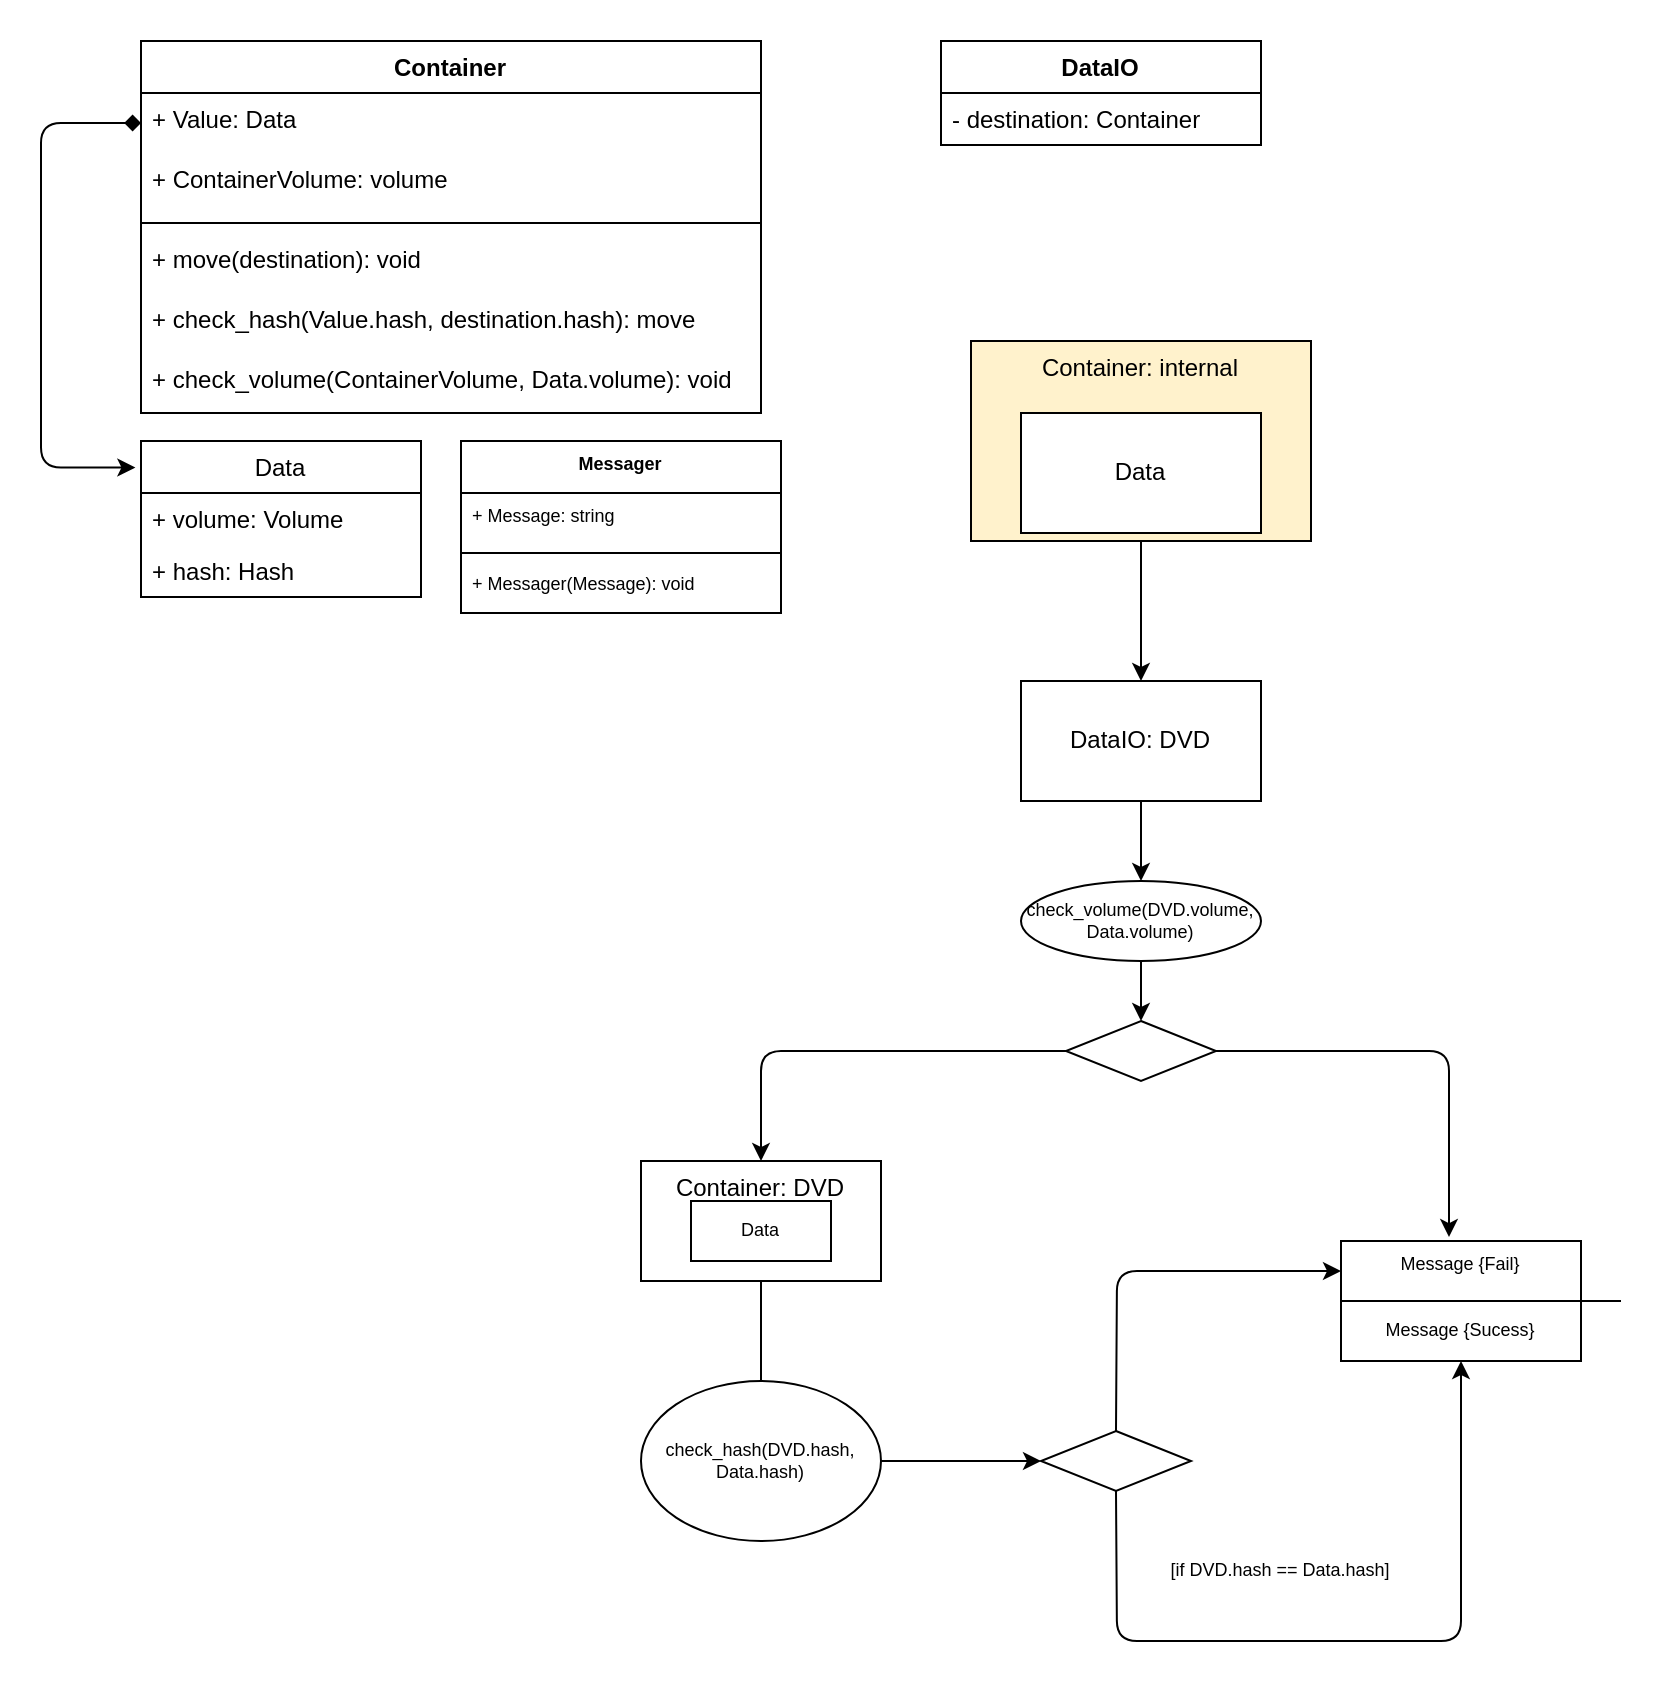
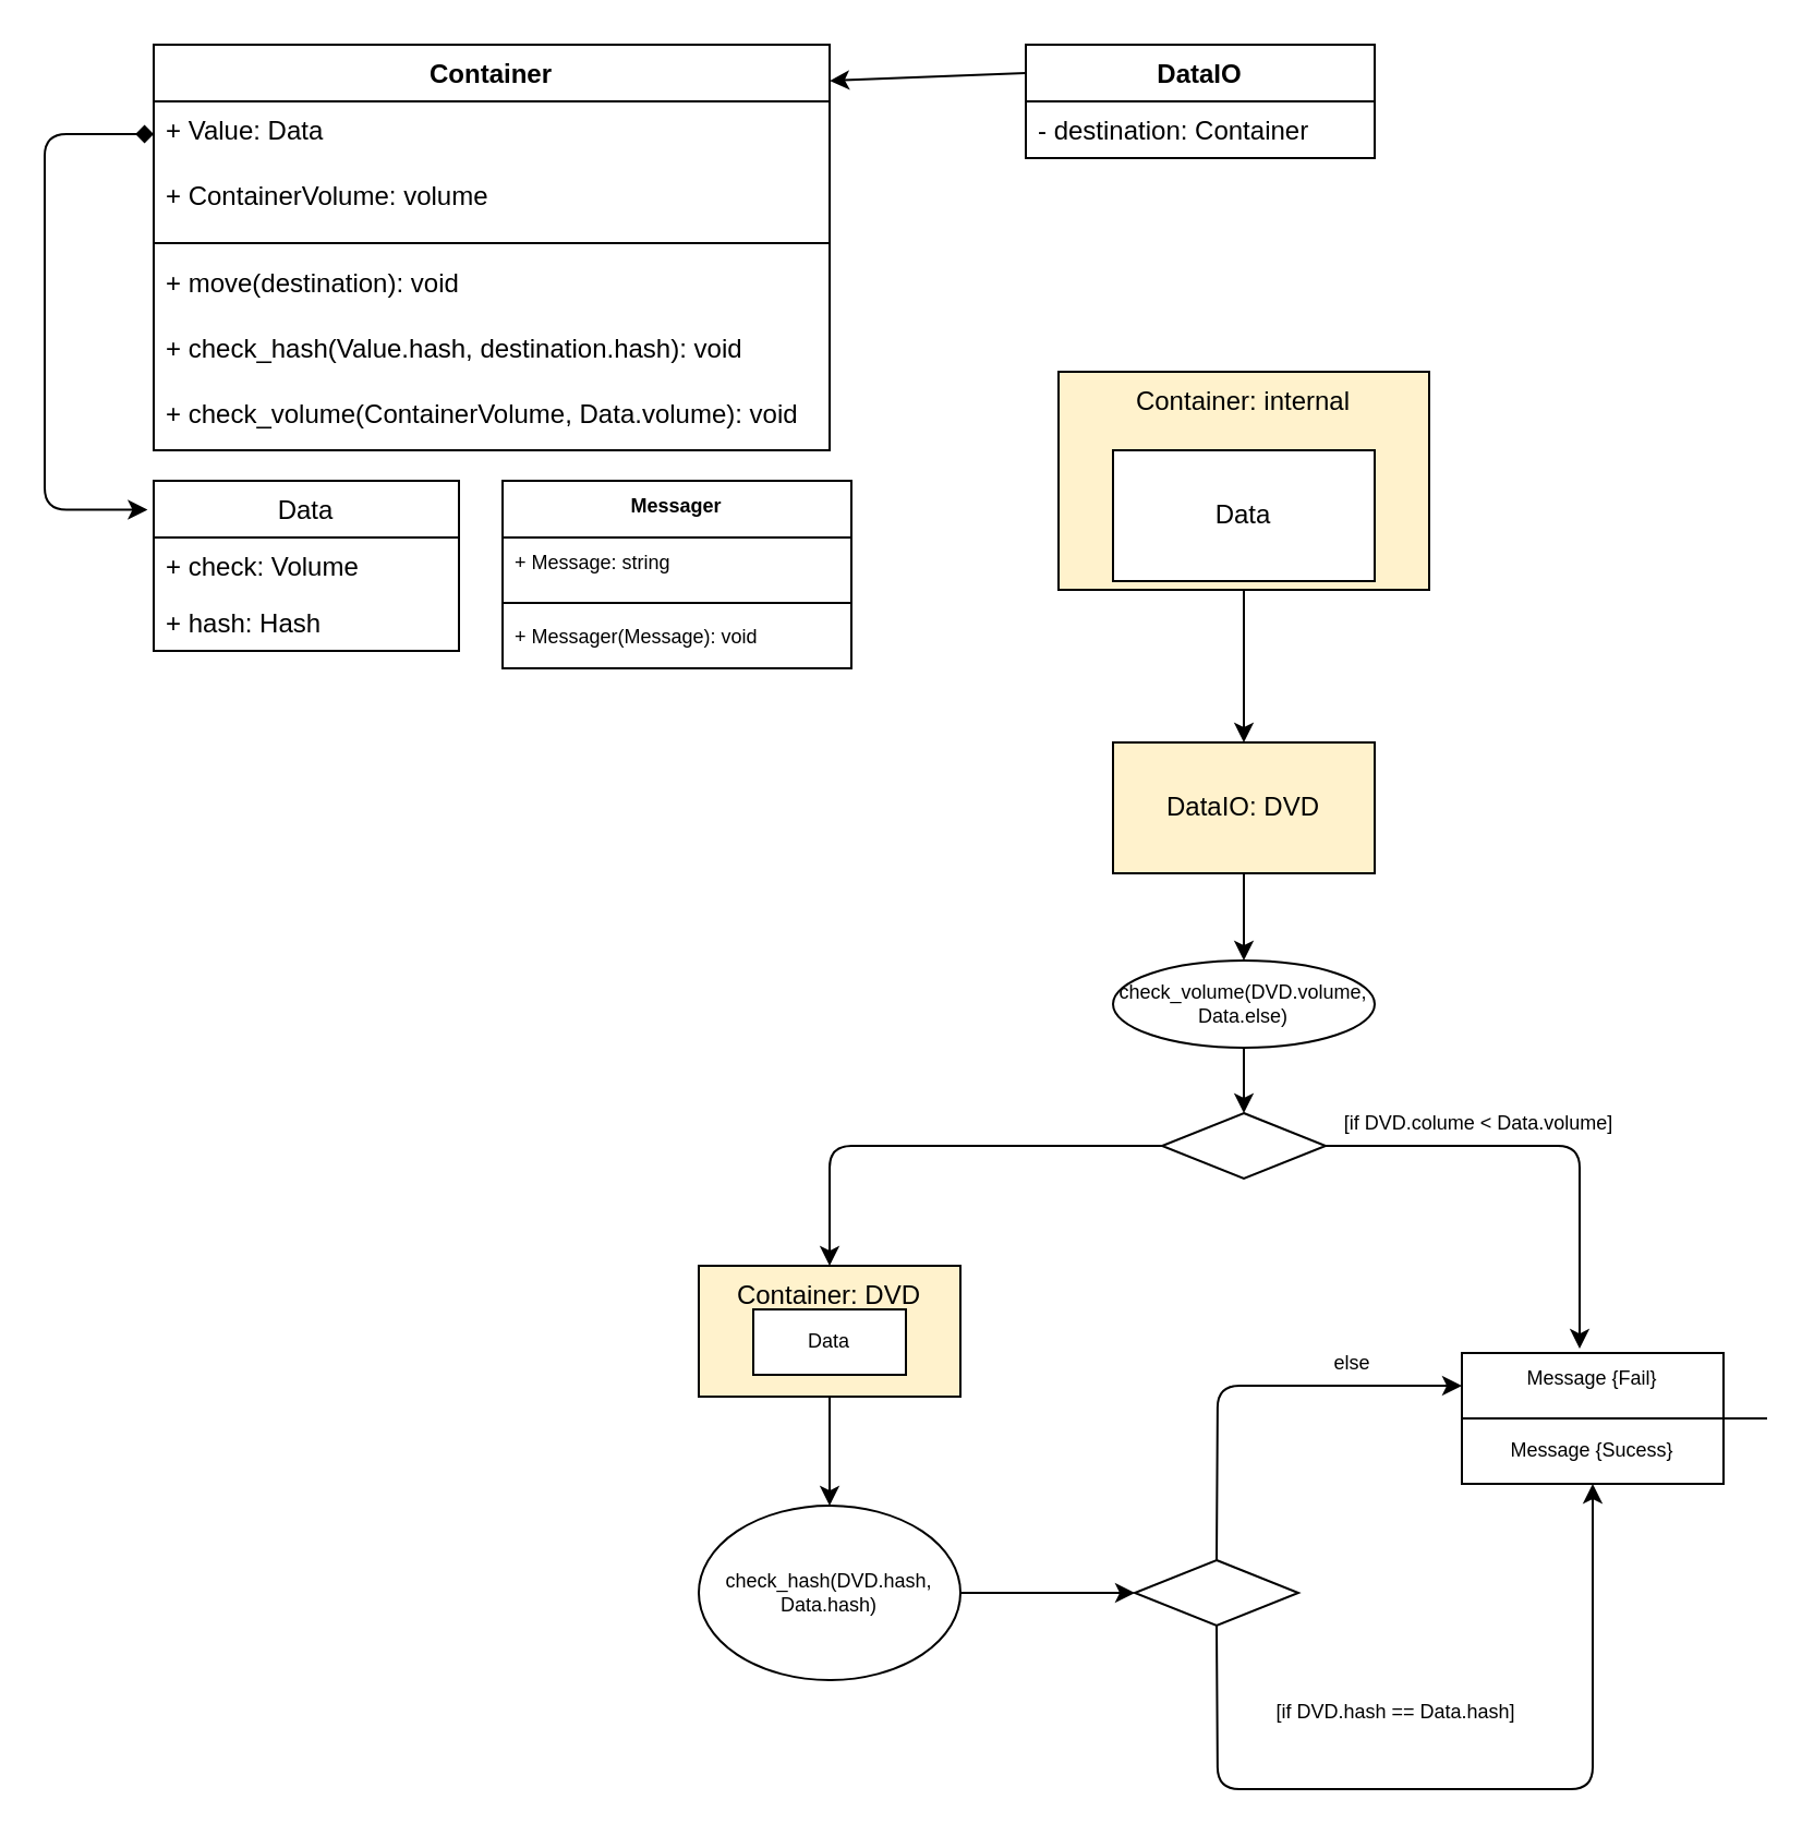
  <mxCell id="0" />
  <mxCell id="1" parent="0" />
  <mxCell id="2" value="Container" style="swimlane;fontStyle=1;align=center;verticalAlign=top;childLayout=stackLayout;horizontal=1;startSize=26;horizontalStack=0;resizeParent=1;resizeParentMax=0;resizeLast=0;collapsible=1;marginBottom=0;" parent="1" vertex="1"><mxGeometry x="70" y="20" width="310" height="186" as="geometry" /></mxCell>
  <mxCell id="3" value="+ Value: Data" style="text;strokeColor=none;fillColor=none;align=left;verticalAlign=top;spacingLeft=4;spacingRight=4;overflow=hidden;rotatable=0;points=[[0,0.5],[1,0.5]];portConstraint=eastwest;" parent="2" vertex="1"><mxGeometry y="26" width="310" height="30" as="geometry" /></mxCell>
  <mxCell id="4" value="+ ContainerVolume: volume" style="text;strokeColor=none;fillColor=none;align=left;verticalAlign=top;spacingLeft=4;spacingRight=4;overflow=hidden;rotatable=0;points=[[0,0.5],[1,0.5]];portConstraint=eastwest;" parent="2" vertex="1"><mxGeometry y="56" width="310" height="30" as="geometry" /></mxCell>
  <mxCell id="5" value="" style="line;strokeWidth=1;fillColor=none;align=left;verticalAlign=middle;spacingTop=-1;spacingLeft=3;spacingRight=3;rotatable=0;labelPosition=right;points=[];portConstraint=eastwest;" parent="2" vertex="1"><mxGeometry y="86" width="310" height="10" as="geometry" /></mxCell>
  <mxCell id="6" value="+ move(destination): void" style="text;strokeColor=none;fillColor=none;align=left;verticalAlign=top;spacingLeft=4;spacingRight=4;overflow=hidden;rotatable=0;points=[[0,0.5],[1,0.5]];portConstraint=eastwest;" parent="2" vertex="1"><mxGeometry y="96" width="310" height="30" as="geometry" /></mxCell>
- <mxCell id="7" value="+ check_hash(Value.hash, destination.hash): move" style="text;strokeColor=none;fillColor=none;align=left;verticalAlign=top;spacingLeft=4;spacingRight=4;overflow=hidden;rotatable=0;points=[[0,0.5],[1,0.5]];portConstraint=eastwest;" vertex="1" parent="2"><mxGeometry y="126" width="310" height="30" as="geometry" /></mxCell>
+ <mxCell id="7" value="+ check_hash(Value.hash, destination.hash): void" style="text;strokeColor=none;fillColor=none;align=left;verticalAlign=top;spacingLeft=4;spacingRight=4;overflow=hidden;rotatable=0;points=[[0,0.5],[1,0.5]];portConstraint=eastwest;" vertex="1" parent="2"><mxGeometry y="126" width="310" height="30" as="geometry" /></mxCell>
  <mxCell id="8" value="+ check_volume(ContainerVolume, Data.volume): void" style="text;strokeColor=none;fillColor=none;align=left;verticalAlign=top;spacingLeft=4;spacingRight=4;overflow=hidden;rotatable=0;points=[[0,0.5],[1,0.5]];portConstraint=eastwest;" vertex="1" parent="2"><mxGeometry y="156" width="310" height="30" as="geometry" /></mxCell>
  <mxCell id="9" value="Data" style="swimlane;fontStyle=0;childLayout=stackLayout;horizontal=1;startSize=26;fillColor=none;horizontalStack=0;resizeParent=1;resizeParentMax=0;resizeLast=0;collapsible=1;marginBottom=0;" parent="1" vertex="1"><mxGeometry x="70" y="220" width="140" height="78" as="geometry" /></mxCell>
- <mxCell id="10" value="+ volume: Volume" style="text;strokeColor=none;fillColor=none;align=left;verticalAlign=top;spacingLeft=4;spacingRight=4;overflow=hidden;rotatable=0;points=[[0,0.5],[1,0.5]];portConstraint=eastwest;" parent="9" vertex="1"><mxGeometry y="26" width="140" height="26" as="geometry" /></mxCell>
+ <mxCell id="10" value="+ check: Volume" style="text;strokeColor=none;fillColor=none;align=left;verticalAlign=top;spacingLeft=4;spacingRight=4;overflow=hidden;rotatable=0;points=[[0,0.5],[1,0.5]];portConstraint=eastwest;" parent="9" vertex="1"><mxGeometry y="26" width="140" height="26" as="geometry" /></mxCell>
  <mxCell id="11" value="+ hash: Hash" style="text;strokeColor=none;fillColor=none;align=left;verticalAlign=top;spacingLeft=4;spacingRight=4;overflow=hidden;rotatable=0;points=[[0,0.5],[1,0.5]];portConstraint=eastwest;" parent="9" vertex="1"><mxGeometry y="52" width="140" height="26" as="geometry" /></mxCell>
  <mxCell id="12" style="edgeStyle=elbowEdgeStyle;html=1;exitX=0;exitY=0.5;exitDx=0;exitDy=0;entryX=-0.02;entryY=0.17;entryDx=0;entryDy=0;entryPerimeter=0;startArrow=diamond;startFill=1;" parent="1" source="3" target="9" edge="1"><mxGeometry relative="1" as="geometry"><Array as="points"><mxPoint x="20" y="230" /></Array></mxGeometry></mxCell>
+ <mxCell id="13" style="edgeStyle=none;html=1;exitX=0;exitY=0.25;exitDx=0;exitDy=0;entryX=1;entryY=0.089;entryDx=0;entryDy=0;entryPerimeter=0;" edge="1" parent="1" source="14" target="2"><mxGeometry relative="1" as="geometry" /></mxCell>
  <mxCell id="14" value="DataIO" style="swimlane;fontStyle=1;align=center;verticalAlign=top;childLayout=stackLayout;horizontal=1;startSize=26;horizontalStack=0;resizeParent=1;resizeParentMax=0;resizeLast=0;collapsible=1;marginBottom=0;" vertex="1" parent="1"><mxGeometry x="470" y="20" width="160" height="52" as="geometry" /></mxCell>
  <mxCell id="15" value="- destination: Container" style="text;strokeColor=none;fillColor=none;align=left;verticalAlign=top;spacingLeft=4;spacingRight=4;overflow=hidden;rotatable=0;points=[[0,0.5],[1,0.5]];portConstraint=eastwest;" vertex="1" parent="14"><mxGeometry y="26" width="160" height="26" as="geometry" /></mxCell>
  <mxCell id="16" value="Container: internal" style="rounded=0;whiteSpace=wrap;html=1;verticalAlign=top;fillColor=#fff2cc;" vertex="1" parent="1"><mxGeometry x="485" y="170" width="170" height="100" as="geometry" /></mxCell>
- <mxCell id="17" value="Container: DVD" style="rounded=0;whiteSpace=wrap;html=1;verticalAlign=top;" vertex="1" parent="1"><mxGeometry x="320" y="580" width="120" height="60" as="geometry" /></mxCell>
+ <mxCell id="17" value="Container: DVD" style="rounded=0;whiteSpace=wrap;html=1;verticalAlign=top;fillColor=#fff2cc;" vertex="1" parent="1"><mxGeometry x="320" y="580" width="120" height="60" as="geometry" /></mxCell>
  <mxCell id="18" value="" style="endArrow=classic;html=1;entryX=0.5;entryY=0;entryDx=0;entryDy=0;exitX=0.5;exitY=1;exitDx=0;exitDy=0;" edge="1" parent="1" source="16"><mxGeometry width="50" height="50" relative="1" as="geometry"><mxPoint x="380" y="300" as="sourcePoint" /><mxPoint x="570" y="340" as="targetPoint" /></mxGeometry></mxCell>
  <mxCell id="19" value="Data" style="rounded=0;whiteSpace=wrap;html=1;" vertex="1" parent="1"><mxGeometry x="510" y="206" width="120" height="60" as="geometry" /></mxCell>
- <mxCell id="20" value="DataIO: DVD" style="rounded=0;whiteSpace=wrap;html=1;" vertex="1" parent="1"><mxGeometry x="510" y="340" width="120" height="60" as="geometry" /></mxCell>
- <mxCell id="21" value="check_volume(DVD.volume, Data.volume)" style="ellipse;whiteSpace=wrap;html=1;fontSize=9;" vertex="1" parent="1"><mxGeometry x="510" y="440" width="120" height="40" as="geometry" /></mxCell>
+ <mxCell id="20" value="DataIO: DVD" style="rounded=0;whiteSpace=wrap;html=1;fillColor=#fff2cc;" vertex="1" parent="1"><mxGeometry x="510" y="340" width="120" height="60" as="geometry" /></mxCell>
+ <mxCell id="21" value="check_volume(DVD.volume, Data.else)" style="ellipse;whiteSpace=wrap;html=1;fontSize=9;" vertex="1" parent="1"><mxGeometry x="510" y="440" width="120" height="40" as="geometry" /></mxCell>
  <mxCell id="22" value="" style="endArrow=classic;html=1;fontSize=9;exitX=0.5;exitY=1;exitDx=0;exitDy=0;entryX=0.5;entryY=0;entryDx=0;entryDy=0;" edge="1" parent="1" source="20" target="21"><mxGeometry width="50" height="50" relative="1" as="geometry"><mxPoint x="380" y="600" as="sourcePoint" /><mxPoint x="430" y="550" as="targetPoint" /></mxGeometry></mxCell>
  <mxCell id="23" value="Data" style="rounded=0;whiteSpace=wrap;html=1;fontSize=9;" vertex="1" parent="1"><mxGeometry x="345" y="600" width="70" height="30" as="geometry" /></mxCell>
  <mxCell id="24" value="" style="rhombus;whiteSpace=wrap;html=1;fontSize=9;" vertex="1" parent="1"><mxGeometry x="532.5" y="510" width="75" height="30" as="geometry" /></mxCell>
  <mxCell id="25" value="" style="endArrow=classic;html=1;fontSize=9;exitX=0.5;exitY=1;exitDx=0;exitDy=0;entryX=0.5;entryY=0;entryDx=0;entryDy=0;" edge="1" parent="1" source="21" target="24"><mxGeometry width="50" height="50" relative="1" as="geometry"><mxPoint x="380" y="500" as="sourcePoint" /><mxPoint x="430" y="450" as="targetPoint" /></mxGeometry></mxCell>
  <mxCell id="26" value="" style="endArrow=classic;html=1;fontSize=9;entryX=0.5;entryY=0;entryDx=0;entryDy=0;exitX=0;exitY=0.5;exitDx=0;exitDy=0;" edge="1" parent="1" source="24" target="17"><mxGeometry width="50" height="50" relative="1" as="geometry"><mxPoint x="380" y="500" as="sourcePoint" /><mxPoint x="430" y="450" as="targetPoint" /><Array as="points"><mxPoint x="380" y="525" /></Array></mxGeometry></mxCell>
  <mxCell id="27" value="Message {Fail}" style="rounded=0;whiteSpace=wrap;html=1;fontSize=9;verticalAlign=top;" vertex="1" parent="1"><mxGeometry x="670" y="620" width="120" height="60" as="geometry" /></mxCell>
- <mxCell id="28" value="" style="endArrow=none;html=1;fontSize=9;exitX=0.5;exitY=1;exitDx=0;exitDy=0;" edge="1" parent="1" source="17" target="29"><mxGeometry width="50" height="50" relative="1" as="geometry"><mxPoint x="670" y="580" as="sourcePoint" /><mxPoint x="380" y="700" as="targetPoint" /></mxGeometry></mxCell>
+ <mxCell id="28" value="" style="endArrow=classic;html=1;fontSize=9;exitX=0.5;exitY=1;exitDx=0;exitDy=0;" edge="1" parent="1" source="17" target="29"><mxGeometry width="50" height="50" relative="1" as="geometry"><mxPoint x="670" y="580" as="sourcePoint" /><mxPoint x="380" y="700" as="targetPoint" /></mxGeometry></mxCell>
  <mxCell id="29" value="check_hash(DVD.hash, Data.hash)" style="ellipse;whiteSpace=wrap;html=1;fontSize=9;" vertex="1" parent="1"><mxGeometry x="320" y="690" width="120" height="80" as="geometry" /></mxCell>
  <mxCell id="30" value="" style="endArrow=classic;html=1;fontSize=9;exitX=1;exitY=0.5;exitDx=0;exitDy=0;entryX=0.45;entryY=-0.033;entryDx=0;entryDy=0;entryPerimeter=0;" edge="1" parent="1" source="24" target="27"><mxGeometry width="50" height="50" relative="1" as="geometry"><mxPoint x="490" y="670" as="sourcePoint" /><mxPoint x="540" y="620" as="targetPoint" /><Array as="points"><mxPoint x="724" y="525" /></Array></mxGeometry></mxCell>
+ <mxCell id="31" value="[if DVD.colume &amp;lt; Data.volume]" style="text;html=1;strokeColor=none;fillColor=none;align=center;verticalAlign=middle;whiteSpace=wrap;rounded=0;fontSize=9;" vertex="1" parent="1"><mxGeometry x="607.5" y="500" width="140" height="30" as="geometry" /></mxCell>
  <mxCell id="32" value="" style="rhombus;whiteSpace=wrap;html=1;fontSize=9;" vertex="1" parent="1"><mxGeometry x="520" y="715" width="75" height="30" as="geometry" /></mxCell>
  <mxCell id="33" value="" style="endArrow=classic;html=1;fontSize=9;exitX=1;exitY=0.5;exitDx=0;exitDy=0;entryX=0;entryY=0.5;entryDx=0;entryDy=0;" edge="1" parent="1" source="29" target="32"><mxGeometry width="50" height="50" relative="1" as="geometry"><mxPoint x="490" y="670" as="sourcePoint" /><mxPoint x="540" y="620" as="targetPoint" /></mxGeometry></mxCell>
  <mxCell id="34" value="" style="endArrow=classic;html=1;fontSize=9;exitX=0.5;exitY=0;exitDx=0;exitDy=0;entryX=0;entryY=0.25;entryDx=0;entryDy=0;" edge="1" parent="1" source="32" target="27"><mxGeometry width="50" height="50" relative="1" as="geometry"><mxPoint x="490" y="670" as="sourcePoint" /><mxPoint x="540" y="620" as="targetPoint" /><Array as="points"><mxPoint x="558" y="635" /></Array></mxGeometry></mxCell>
  <mxCell id="35" value="" style="endArrow=none;html=1;fontSize=9;exitX=0;exitY=0.5;exitDx=0;exitDy=0;" edge="1" parent="1" source="27"><mxGeometry width="50" height="50" relative="1" as="geometry"><mxPoint x="490" y="670" as="sourcePoint" /><mxPoint x="810" y="650" as="targetPoint" /></mxGeometry></mxCell>
  <mxCell id="36" value="Message {Sucess}" style="text;html=1;strokeColor=none;fillColor=none;align=center;verticalAlign=middle;whiteSpace=wrap;rounded=0;fontSize=9;" vertex="1" parent="1"><mxGeometry x="680" y="650" width="100" height="30" as="geometry" /></mxCell>
  <mxCell id="37" value="" style="endArrow=classic;html=1;fontSize=9;exitX=0.5;exitY=1;exitDx=0;exitDy=0;entryX=0.5;entryY=1;entryDx=0;entryDy=0;" edge="1" parent="1" source="32" target="36"><mxGeometry width="50" height="50" relative="1" as="geometry"><mxPoint x="490" y="670" as="sourcePoint" /><mxPoint x="540" y="620" as="targetPoint" /><Array as="points"><mxPoint x="558" y="820" /><mxPoint x="730" y="820" /></Array></mxGeometry></mxCell>
  <mxCell id="38" value="[if DVD.hash == Data.hash]" style="text;html=1;strokeColor=none;fillColor=none;align=center;verticalAlign=middle;whiteSpace=wrap;rounded=0;fontSize=9;" vertex="1" parent="1"><mxGeometry x="570" y="770" width="140" height="30" as="geometry" /></mxCell>
+ <mxCell id="39" value="else" style="text;html=1;strokeColor=none;fillColor=none;align=center;verticalAlign=middle;whiteSpace=wrap;rounded=0;fontSize=9;" vertex="1" parent="1"><mxGeometry x="585" y="610" width="70" height="30" as="geometry" /></mxCell>
  <mxCell id="40" value="Messager" style="swimlane;fontStyle=1;align=center;verticalAlign=top;childLayout=stackLayout;horizontal=1;startSize=26;horizontalStack=0;resizeParent=1;resizeParentMax=0;resizeLast=0;collapsible=1;marginBottom=0;fontSize=9;" vertex="1" parent="1"><mxGeometry x="230" y="220" width="160" height="86" as="geometry" /></mxCell>
  <mxCell id="41" value="+ Message: string" style="text;strokeColor=none;fillColor=none;align=left;verticalAlign=top;spacingLeft=4;spacingRight=4;overflow=hidden;rotatable=0;points=[[0,0.5],[1,0.5]];portConstraint=eastwest;fontSize=9;" vertex="1" parent="40"><mxGeometry y="26" width="160" height="26" as="geometry" /></mxCell>
  <mxCell id="42" value="" style="line;strokeWidth=1;fillColor=none;align=left;verticalAlign=middle;spacingTop=-1;spacingLeft=3;spacingRight=3;rotatable=0;labelPosition=right;points=[];portConstraint=eastwest;fontSize=9;" vertex="1" parent="40"><mxGeometry y="52" width="160" height="8" as="geometry" /></mxCell>
  <mxCell id="43" value="+ Messager(Message): void" style="text;strokeColor=none;fillColor=none;align=left;verticalAlign=top;spacingLeft=4;spacingRight=4;overflow=hidden;rotatable=0;points=[[0,0.5],[1,0.5]];portConstraint=eastwest;fontSize=9;" vertex="1" parent="40"><mxGeometry y="60" width="160" height="26" as="geometry" /></mxCell>
